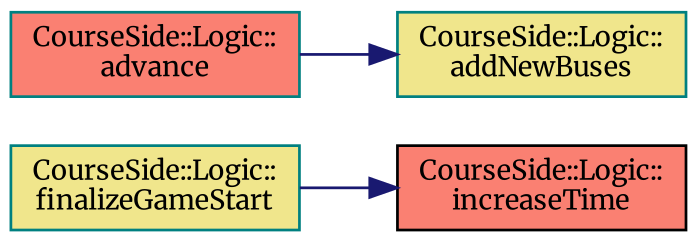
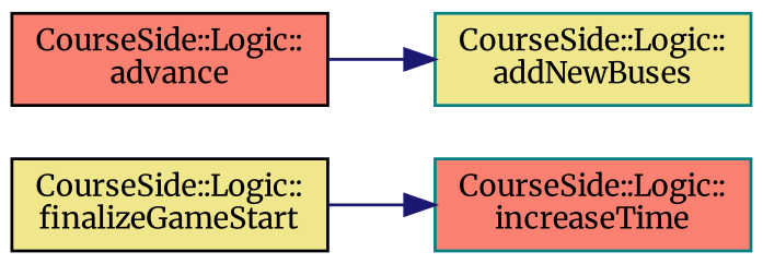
  digraph {
    fontname=Merriweather
    rankdir=LR
    node [color=black fillcolor=khaki fontname=Merriweather fontsize=10 shape=record style=filled]
    edge [color=midnightblue fontname=Merriweather fontsize=10 labelfontname=Helvetica labelfontsize=10 style=solid]
-   n1 [color=teal fontcolor=black height=0.2 label="CourseSide::Logic::\lfinalizeGameStart" width=0.4]
-   n2 [fillcolor=salmon height=0.2 label="CourseSide::Logic::\lincreaseTime" width=0.4]
-   n3 [color=teal fillcolor=salmon height=0.2 label="CourseSide::Logic::\ladvance" width=0.4]
+   n1 [fontcolor=black height=0.2 label="CourseSide::Logic::\lfinalizeGameStart" width=0.4]
+   n2 [color=teal fillcolor=salmon height=0.2 label="CourseSide::Logic::\lincreaseTime" width=0.4]
+   n3 [fillcolor=salmon height=0.2 label="CourseSide::Logic::\ladvance" width=0.4]
    n4 [color=teal height=0.2 label="CourseSide::Logic::\laddNewBuses" width=0.4]
    n1 -> n2
    n3 -> n4
  }
